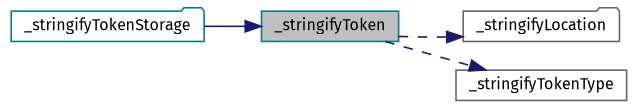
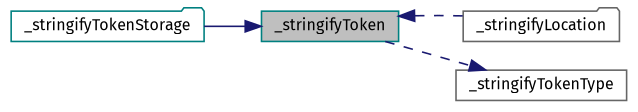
  digraph {
    fontname="Fira Sans"
    rankdir=LR
    node [color=teal fillcolor=white fontname="Fira Sans" fontsize=10 shape=box style=filled]
    edge [color=midnightblue fontname="Fira Sans" fontsize=10 labelfontname=Helvetica labelfontsize=10 style=dashed]
    n1 [fillcolor=grey75 fontcolor=black height=0.2 label=_stringifyToken width=0.4]
    n2 [color=gray40 height=0.2 label=_stringifyLocation shape=folder width=0.4]
    n3 [color=gray40 height=0.2 label=_stringifyTokenType width=0.4]
    n4 [height=0.2 label=_stringifyTokenStorage shape=folder width=0.4]
-   n1 -> n2
+   n2 -> n1
    n1 -> n3
    n4 -> n1 [style=solid]
  }
